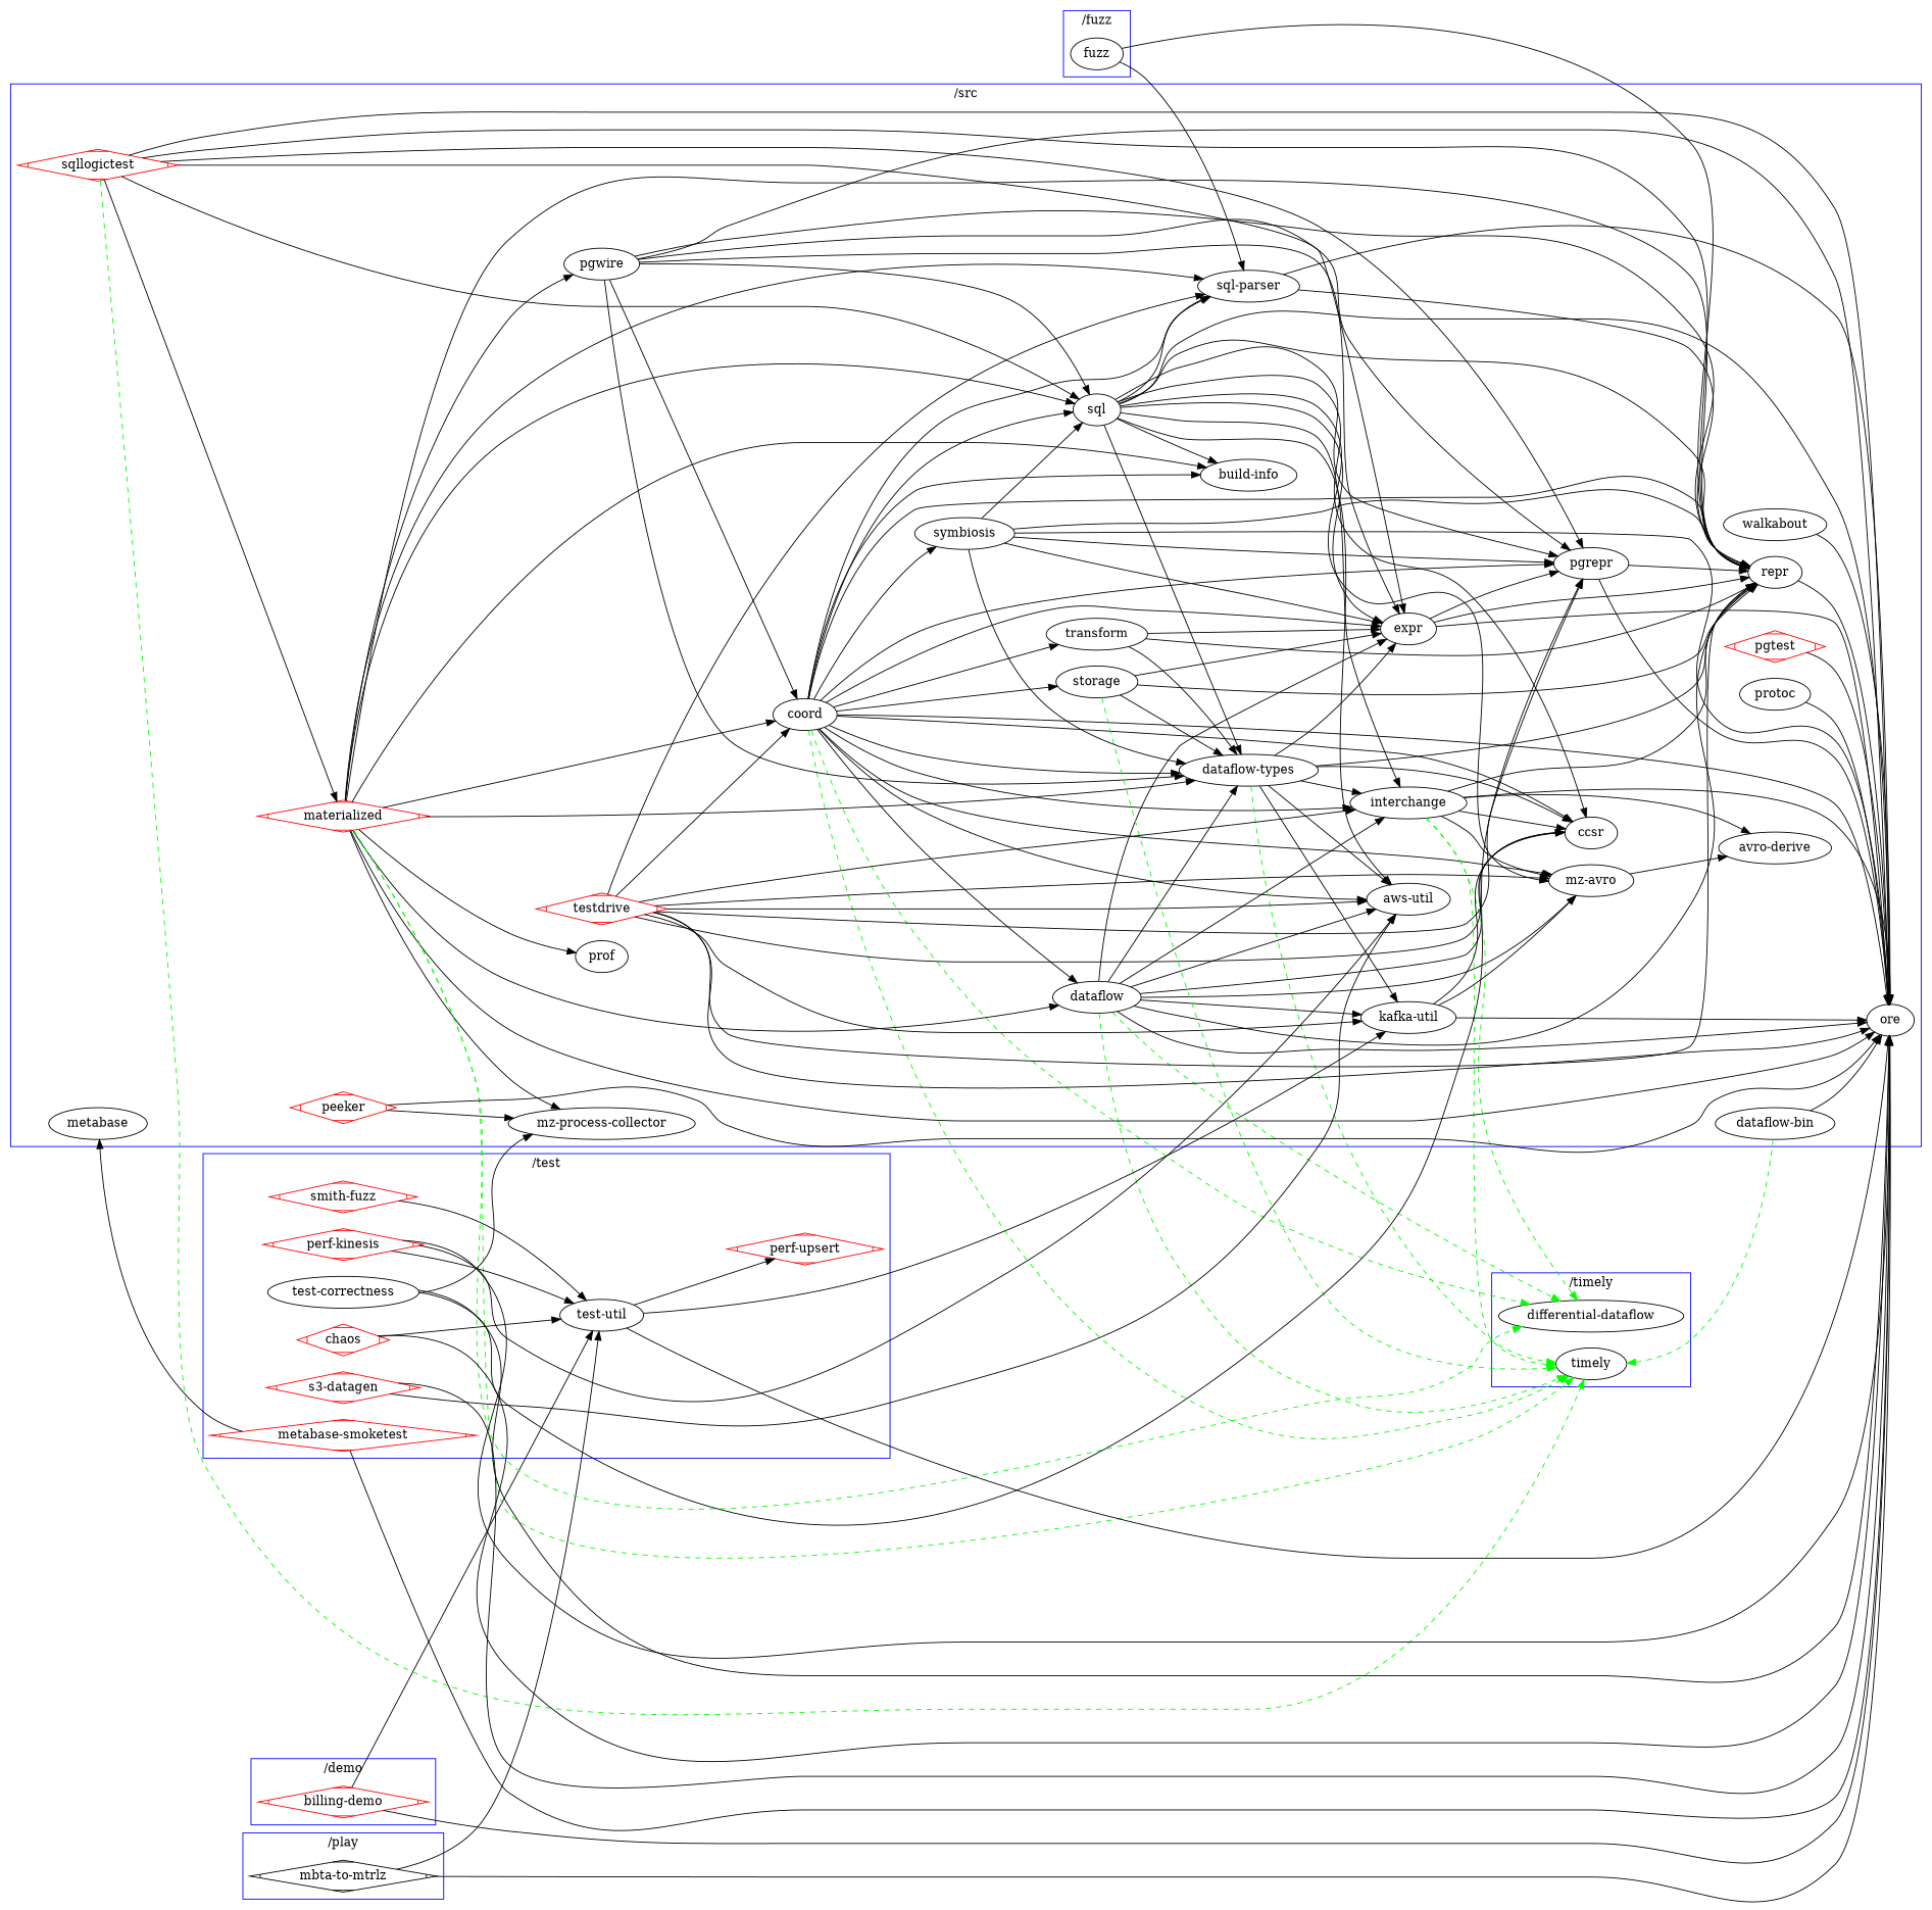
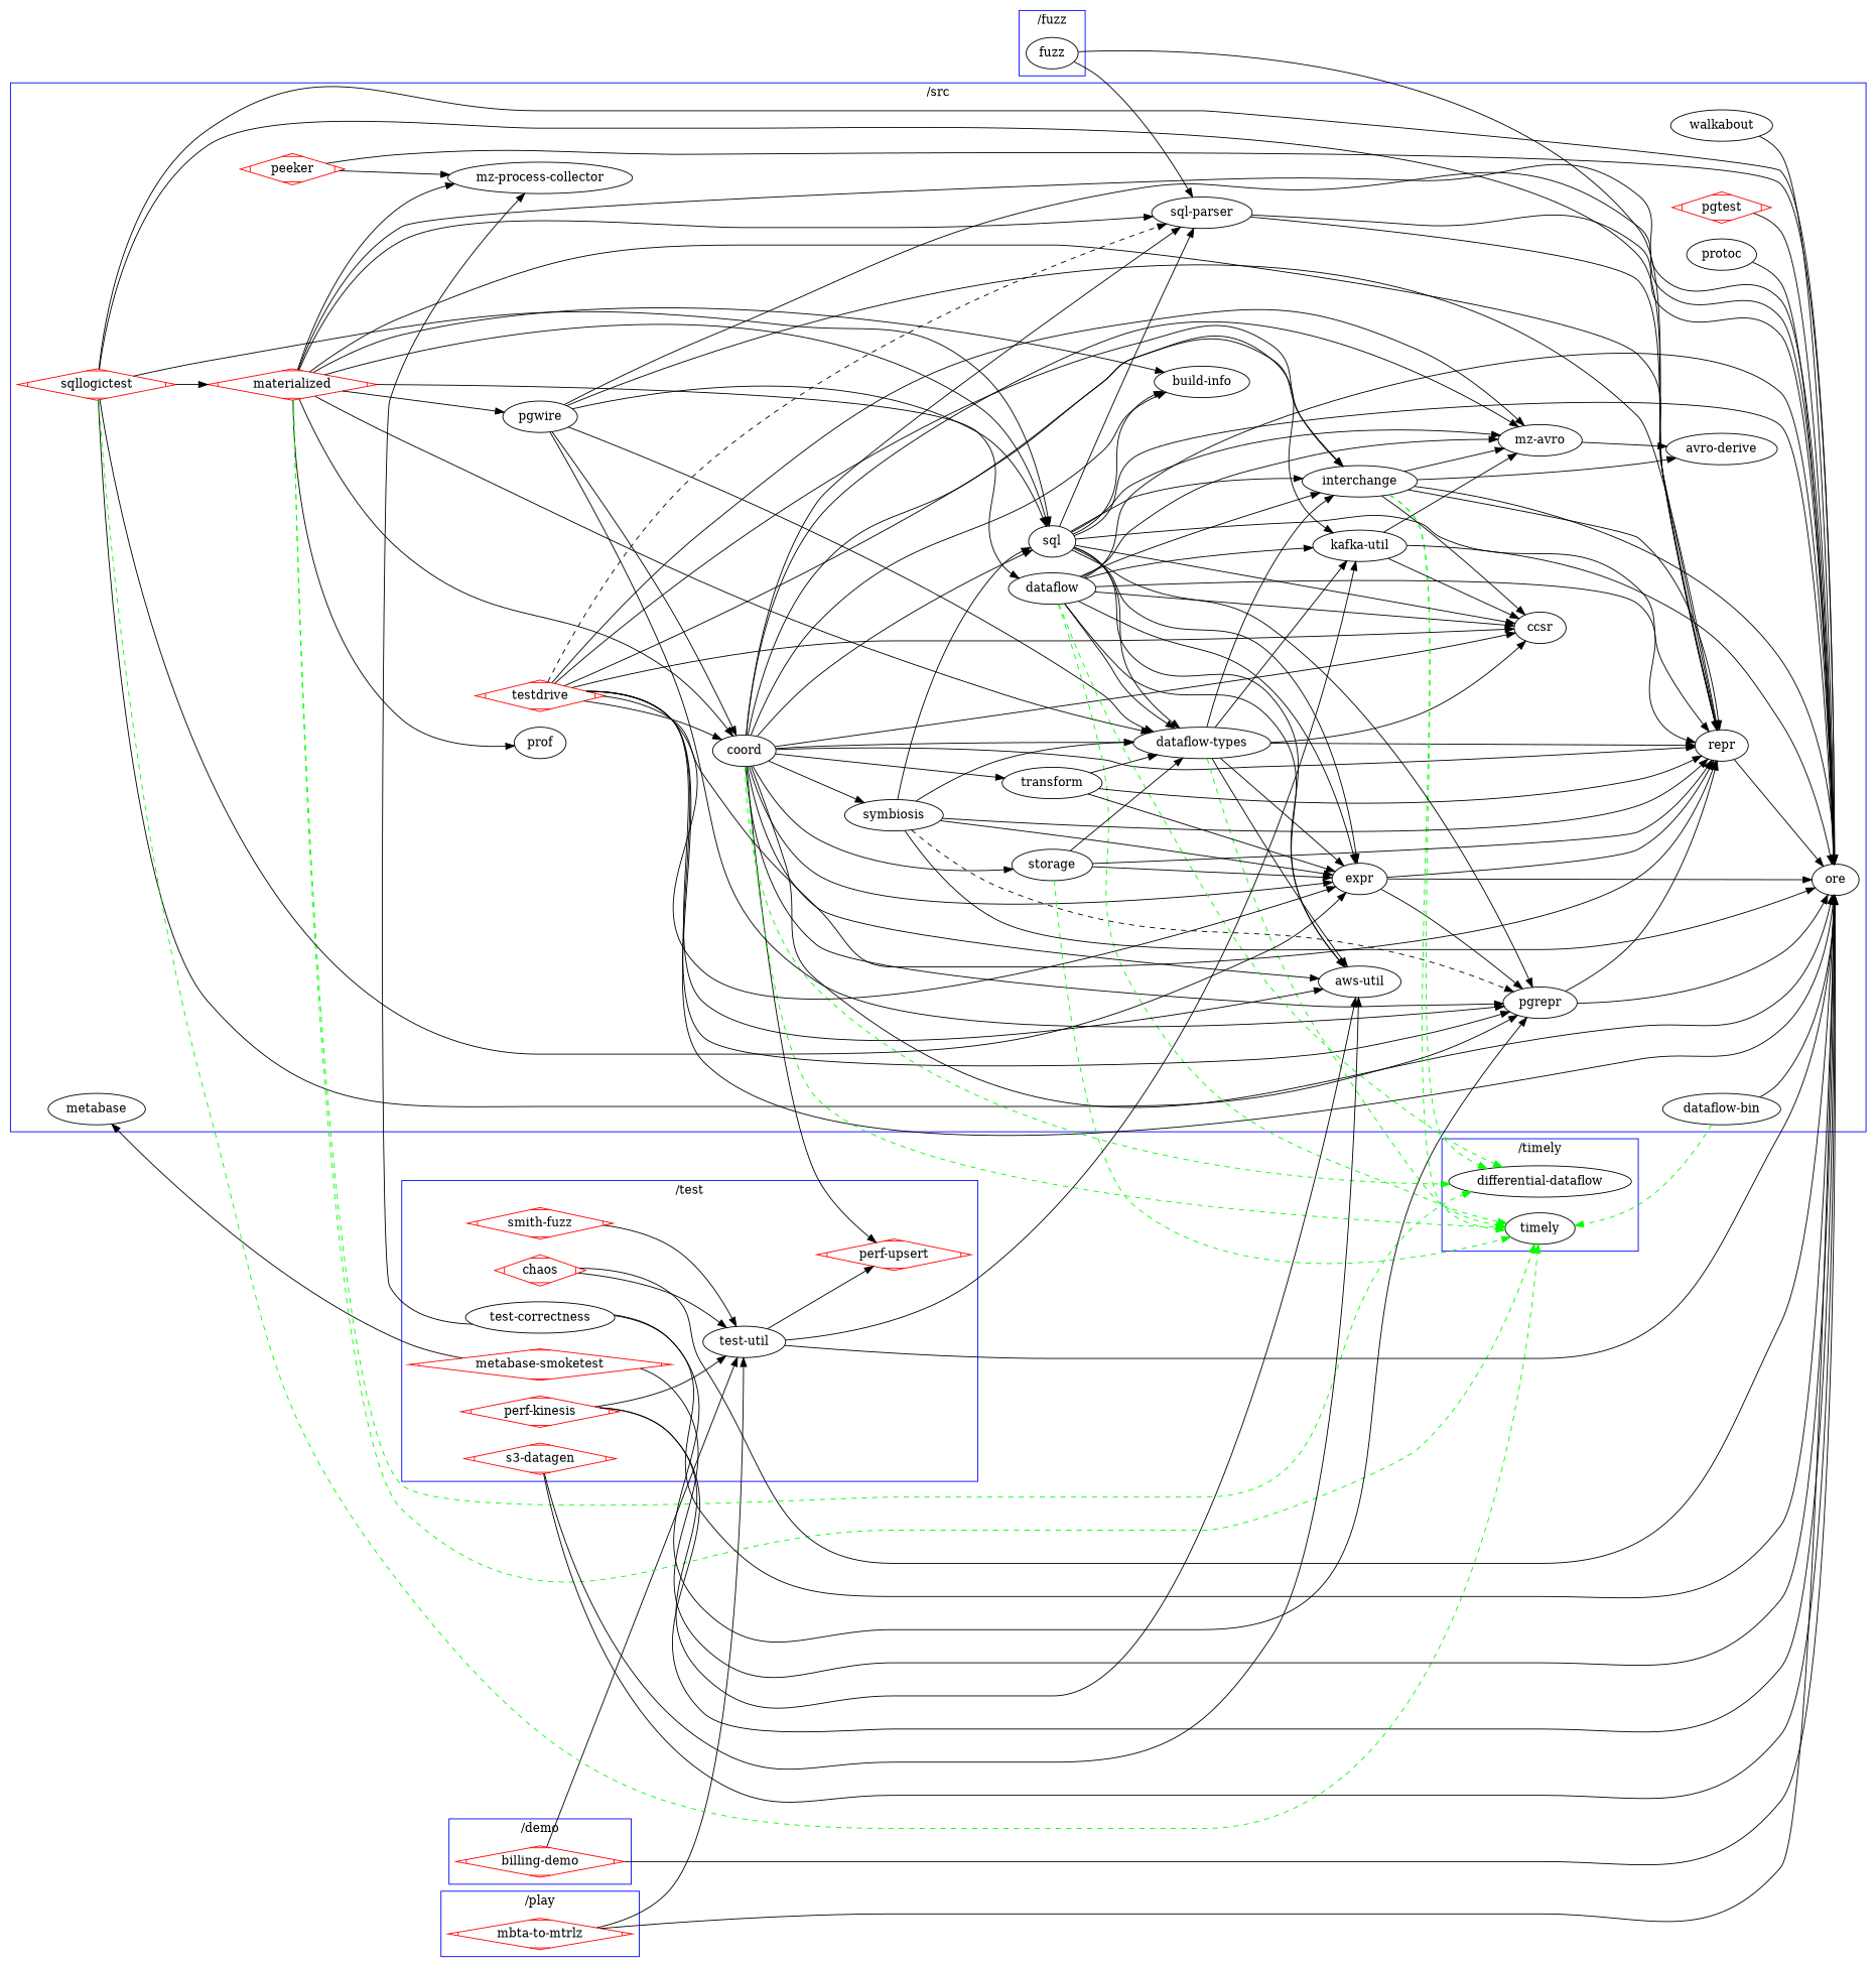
  digraph {
    rankdir=LR
    fuzz
    "billing-demo" [color=red shape=Mdiamond]
-   "mbta-to-mtrlz" [color=black shape=Mdiamond]
+   "mbta-to-mtrlz" [color=red shape=Mdiamond]
    "mz-avro"
    "avro-derive"
    "aws-util"
    "build-info"
    ccsr
    coord
    "dataflow-bin"
    "dataflow-types"
    dataflow
    expr
    interchange
    "kafka-util"
    materialized [color=red shape=Mdiamond]
    metabase
    "mz-process-collector"
    ore
    peeker [color=red shape=Mdiamond]
    pgrepr
    pgtest [color=red shape=Mdiamond]
    pgwire
    prof
    protoc
    repr
    sql
    sqllogictest [color=red shape=Mdiamond]
    "sql-parser"
    storage
    symbiosis
    testdrive [color=red shape=Mdiamond]
    transform
    walkabout
    chaos [color=red shape=Mdiamond]
    "test-correctness"
    "metabase-smoketest" [color=red shape=Mdiamond]
    "perf-kinesis" [color=red shape=Mdiamond]
    "perf-upsert" [color=red shape=Mdiamond]
    "s3-datagen" [color=red shape=Mdiamond]
    "smith-fuzz" [color=red shape=Mdiamond]
    "test-util"
    "differential-dataflow"
    timely
    subgraph cluster_1 {
      color=blue
      label="/fuzz"
      fuzz
    }
    subgraph cluster_2 {
      color=blue
      label="/demo"
      "billing-demo"
    }
    subgraph cluster_3 {
      color=blue
      label="/play"
      "mbta-to-mtrlz"
    }
    subgraph cluster_4 {
      color=blue
      label="/src"
      "mz-avro"
      "avro-derive"
      "aws-util"
      "build-info"
      ccsr
      coord
      "dataflow-bin"
      "dataflow-types"
      dataflow
      expr
      interchange
      "kafka-util"
      materialized
      metabase
      "mz-process-collector"
      ore
      peeker
      pgrepr
      pgtest
      pgwire
      prof
      protoc
      repr
      sql
      sqllogictest
      "sql-parser"
      storage
      symbiosis
      testdrive
      transform
      walkabout
    }
    subgraph cluster_5 {
      color=blue
      label="/test"
      chaos
      "test-correctness"
      "metabase-smoketest"
      "perf-kinesis"
      "perf-upsert"
      "s3-datagen"
      "smith-fuzz"
      "test-util"
    }
    subgraph cluster_6 {
      color=blue
      label="/timely"
      "differential-dataflow"
      timely
    }
    fuzz -> repr
    fuzz -> "sql-parser"
    "billing-demo" -> ore
    "billing-demo" -> "test-util"
    "mbta-to-mtrlz" -> ore
    "mbta-to-mtrlz" -> "test-util"
    "mz-avro" -> "avro-derive"
    coord -> "mz-avro"
    coord -> "aws-util"
    coord -> "build-info"
    coord -> ccsr
    coord -> "dataflow-types"
-   coord -> dataflow
+   coord -> "perf-upsert"
    coord -> expr
    coord -> interchange
    coord -> ore
    coord -> pgrepr
    coord -> repr
    coord -> sql
    coord -> "sql-parser"
    coord -> storage
    coord -> symbiosis
    coord -> transform
    coord -> "differential-dataflow" [color=green style=dashed]
    coord -> timely [color=green style=dashed]
    "dataflow-bin" -> ore
    "dataflow-bin" -> timely [color=green style=dashed]
    "dataflow-types" -> "aws-util"
    "dataflow-types" -> ccsr
    "dataflow-types" -> expr
    "dataflow-types" -> interchange
    "dataflow-types" -> "kafka-util"
    "dataflow-types" -> repr
    "dataflow-types" -> timely [color=green style=dashed]
    dataflow -> "mz-avro"
    dataflow -> "aws-util"
    dataflow -> ccsr
    dataflow -> "dataflow-types"
    dataflow -> expr
    dataflow -> interchange
    dataflow -> "kafka-util"
    dataflow -> ore
    dataflow -> repr
    dataflow -> "differential-dataflow" [color=green style=dashed]
    dataflow -> timely [color=green style=dashed]
    expr -> ore
    expr -> pgrepr
    expr -> repr
    interchange -> "mz-avro"
    interchange -> "avro-derive"
    interchange -> ccsr
    interchange -> ore
    interchange -> repr
    interchange -> "differential-dataflow" [color=green style=dashed]
    interchange -> timely [color=green style=dashed]
    "kafka-util" -> "mz-avro"
    "kafka-util" -> ccsr
    "kafka-util" -> ore
    materialized -> "build-info"
    materialized -> coord
    materialized -> "dataflow-types"
    materialized -> dataflow
    materialized -> "mz-process-collector"
    materialized -> ore
    materialized -> pgwire
    materialized -> prof
    materialized -> repr
    materialized -> sql
    materialized -> "sql-parser"
    materialized -> "differential-dataflow" [color=green style=dashed]
    materialized -> timely [color=green style=dashed]
    peeker -> "mz-process-collector"
    peeker -> ore
    pgrepr -> ore
    pgrepr -> repr
    pgtest -> ore
    pgwire -> coord
    pgwire -> "dataflow-types"
-   pgwire -> expr
+   testdrive -> expr
    pgwire -> ore
    pgwire -> pgrepr
    pgwire -> repr
    pgwire -> sql
    protoc -> ore
    repr -> ore
    sql -> "mz-avro"
    sql -> "aws-util"
    sql -> "build-info"
    sql -> ccsr
    sql -> "dataflow-types"
    sql -> expr
    sql -> interchange
    sql -> ore
    sql -> pgrepr
    sql -> repr
    sql -> "sql-parser"
    sqllogictest -> expr
    sqllogictest -> materialized
    sqllogictest -> ore
    sqllogictest -> pgrepr
    sqllogictest -> repr
    sqllogictest -> sql
    sqllogictest -> timely [color=green style=dashed]
    "sql-parser" -> ore
    "sql-parser" -> repr
    storage -> "dataflow-types"
    storage -> expr
    storage -> repr
    storage -> timely [color=green style=dashed]
    symbiosis -> "dataflow-types"
    symbiosis -> expr
    symbiosis -> ore
-   symbiosis -> pgrepr
+   symbiosis -> pgrepr [style=dashed]
    symbiosis -> repr
    symbiosis -> sql
    testdrive -> "mz-avro"
    testdrive -> "aws-util"
    testdrive -> ccsr
    testdrive -> coord
    testdrive -> interchange
    testdrive -> "kafka-util"
    testdrive -> ore
    testdrive -> pgrepr
    testdrive -> repr
-   testdrive -> "sql-parser"
+   testdrive -> "sql-parser" [style=dashed]
    transform -> "dataflow-types"
    transform -> expr
    transform -> repr
    walkabout -> ore
    chaos -> ore
    chaos -> "test-util"
    "test-correctness" -> "mz-process-collector"
    "test-correctness" -> ore
    "test-correctness" -> pgrepr
    "metabase-smoketest" -> metabase
    "metabase-smoketest" -> ore
    "perf-kinesis" -> "aws-util"
    "perf-kinesis" -> ore
    "perf-kinesis" -> "test-util"
    "s3-datagen" -> "aws-util"
    "s3-datagen" -> ore
    "smith-fuzz" -> "test-util"
    "test-util" -> "kafka-util"
    "test-util" -> ore
    "test-util" -> "perf-upsert"
  }
